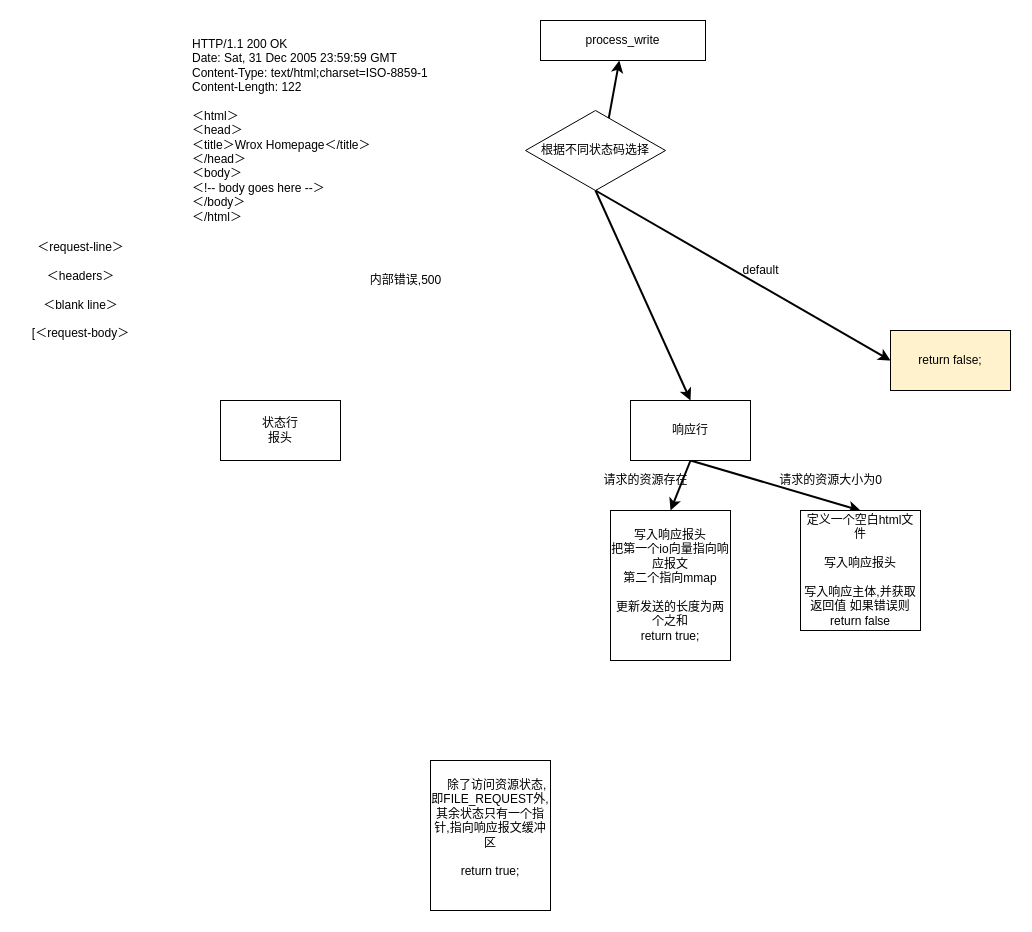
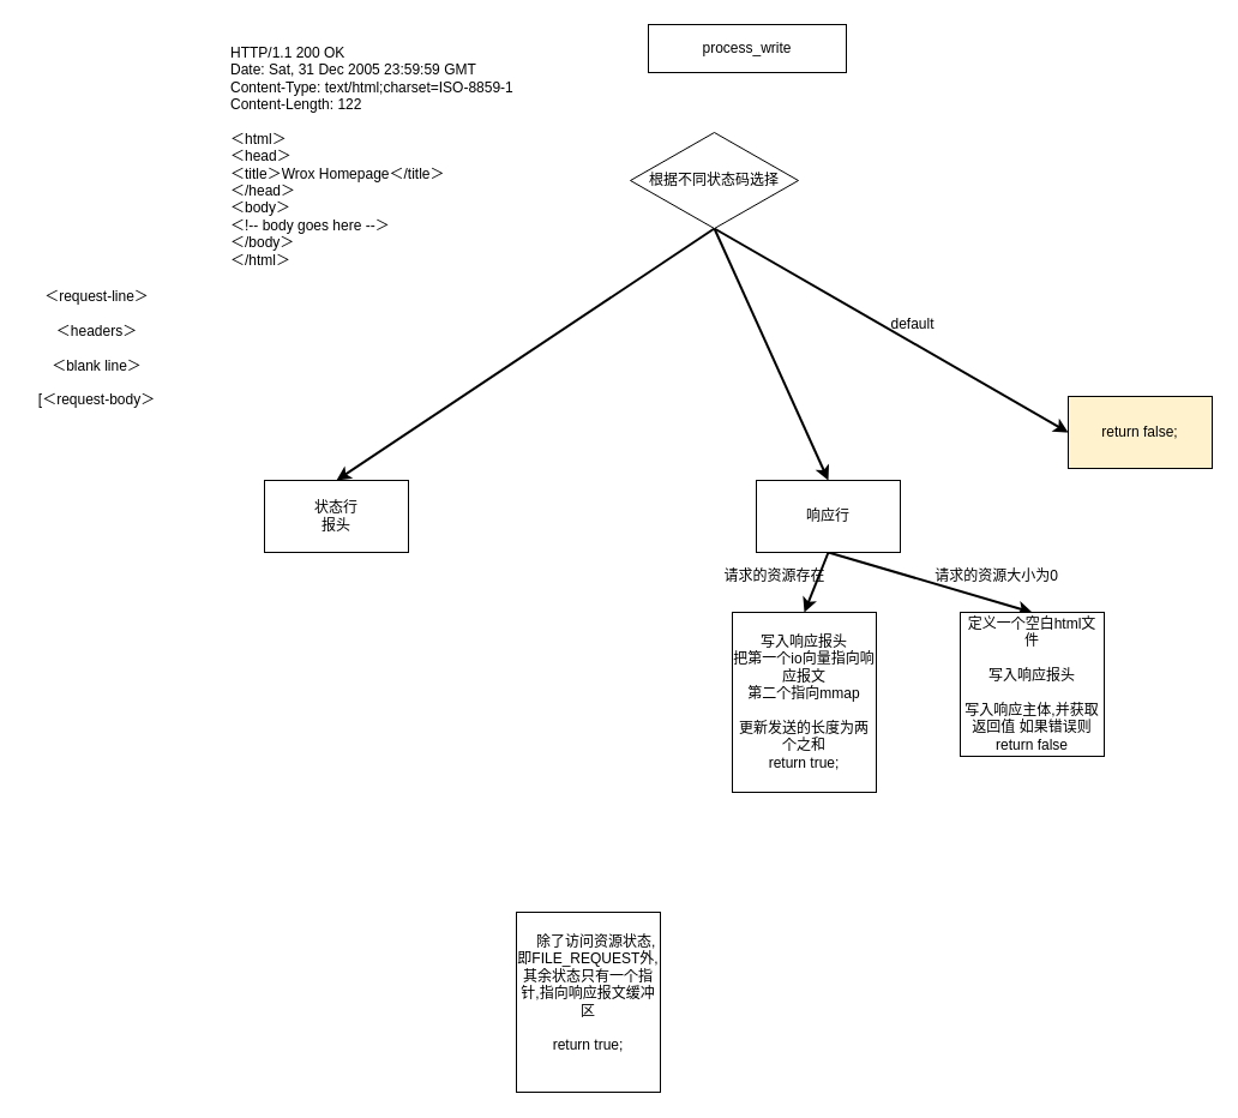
  <mxCell id="0" />
  <mxCell id="1" parent="0" />
  <mxCell id="2" value="process_write" style="whiteSpace=wrap;html=1;" parent="1" vertex="1"><mxGeometry x="540" y="20" width="165" height="40" as="geometry" /></mxCell>
- <mxCell id="3" style="edgeStyle=none;html=1;exitX=0.5;exitY=1;exitDx=0;exitDy=0;fontColor=#000000;strokeColor=#000000;strokeWidth=2;" parent="1" source="6" target="2" edge="1"><mxGeometry relative="1" as="geometry" /></mxCell>
+ <mxCell id="3" style="edgeStyle=none;html=1;exitX=0.5;exitY=1;exitDx=0;exitDy=0;entryX=0.5;entryY=0;entryDx=0;entryDy=0;fontColor=#000000;strokeColor=#000000;strokeWidth=2;" parent="1" source="6" target="7" edge="1"><mxGeometry relative="1" as="geometry" /></mxCell>
  <mxCell id="4" style="edgeStyle=none;html=1;exitX=0.5;exitY=1;exitDx=0;exitDy=0;entryX=0.5;entryY=0;entryDx=0;entryDy=0;fontColor=#000000;strokeColor=#000000;strokeWidth=2;" parent="1" source="6" target="15" edge="1"><mxGeometry relative="1" as="geometry" /></mxCell>
  <mxCell id="5" style="edgeStyle=none;html=1;exitX=0.5;exitY=1;exitDx=0;exitDy=0;entryX=0;entryY=0.5;entryDx=0;entryDy=0;fontColor=#000000;strokeColor=#000000;strokeWidth=2;" parent="1" source="6" target="20" edge="1"><mxGeometry relative="1" as="geometry" /></mxCell>
  <mxCell id="6" value="根据不同状态码选择" style="rhombus;whiteSpace=wrap;html=1;" parent="1" vertex="1"><mxGeometry x="525" y="110" width="140" height="80" as="geometry" /></mxCell>
  <mxCell id="7" value="状态行&lt;br&gt;报头&lt;br&gt;" style="whiteSpace=wrap;html=1;" parent="1" vertex="1"><mxGeometry x="220" y="400" width="120" height="60" as="geometry" /></mxCell>
- <mxCell id="8" value="&lt;font color=&quot;#000000&quot;&gt;内部错误,500&lt;/font&gt;" style="text;html=1;align=center;verticalAlign=middle;resizable=0;points=[];autosize=1;strokeColor=none;fillColor=none;" parent="1" vertex="1"><mxGeometry x="360" y="270" width="90" height="20" as="geometry" /></mxCell>
  <mxCell id="9" value="&lt;span style=&quot;color: rgba(0 , 0 , 0 , 0) ; font-family: monospace ; font-size: 0px&quot;&gt;%3CmxGraphModel%3E%3Croot%3E%3CmxCell%20id%3D%220%22%2F%3E%3CmxCell%20id%3D%221%22%20parent%3D%220%22%2F%3E%3CmxCell%20id%3D%222%22%20value%3D%22%26lt%3Bfont%20color%3D%26quot%3B%23000000%26quot%3B%26gt%3B%E5%86%85%E9%83%A8%E9%94%99%E8%AF%AF%2C500%26lt%3B%2Ffont%26gt%3B%22%20style%3D%22text%3Bhtml%3D1%3Balign%3Dcenter%3BverticalAlign%3Dmiddle%3Bresizable%3D0%3Bpoints%3D%5B%5D%3Bautosize%3D1%3BstrokeColor%3Dnone%3BfillColor%3Dnone%3B%22%20vertex%3D%221%22%20parent%3D%221%22%3E%3CmxGeometry%20x%3D%22290%22%20y%3D%22290%22%20width%3D%2290%22%20height%3D%2220%22%20as%3D%22geometry%22%2F%3E%3C%2FmxCell%3E%3C%2Froot%3E%3C%2FmxGraphModel%3E&lt;/span&gt;" style="text;html=1;align=center;verticalAlign=middle;resizable=0;points=[];autosize=1;strokeColor=none;fillColor=none;" parent="1" vertex="1"><mxGeometry x="255" y="70" width="20" height="20" as="geometry" /></mxCell>
  <mxCell id="10" value="&lt;span style=&quot;color: rgba(0 , 0 , 0 , 0) ; font-family: monospace ; font-size: 0px&quot;&gt;%3CmxGraphModel%3E%3Croot%3E%3CmxCell%20id%3D%220%22%2F%3E%3CmxCell%20id%3D%221%22%20parent%3D%220%22%2F%3E%3CmxCell%20id%3D%222%22%20value%3D%22%26lt%3Bfont%20color%3D%26quot%3B%23000000%26quot%3B%26gt%3B%E5%86%85%E9%83%A8%E9%94%99%E8%AF%AF%2C500%26lt%3B%2Ffont%26gt%3B%22%20style%3D%22text%3Bhtml%3D1%3Balign%3Dcenter%3BverticalAlign%3Dmiddle%3Bresizable%3D0%3Bpoints%3D%5B%5D%3Bautosize%3D1%3BstrokeColor%3Dnone%3BfillColor%3Dnone%3B%22%20vertex%3D%221%22%20parent%3D%221%22%3E%3CmxGeometry%20x%3D%22290%22%20y%3D%22290%22%20width%3D%2290%22%20height%3D%2220%22%20as%3D%22geometry%22%2F%3E%3C%2FmxCell%3E%3C%2Froot%3E%3C%2FmxGraphModel%3E&lt;/span&gt;" style="text;html=1;align=center;verticalAlign=middle;resizable=0;points=[];autosize=1;strokeColor=none;fillColor=none;" parent="1" vertex="1"><mxGeometry x="270" y="60" width="20" height="20" as="geometry" /></mxCell>
  <mxCell id="11" value="&lt;div&gt;HTTP/1.1 200 OK&lt;/div&gt;&lt;div&gt;Date: Sat, 31 Dec 2005 23:59:59 GMT&lt;/div&gt;&lt;div&gt;Content-Type: text/html;charset=ISO-8859-1&lt;/div&gt;&lt;div&gt;Content-Length: 122&lt;/div&gt;&lt;div&gt;&lt;br&gt;&lt;/div&gt;&lt;div&gt;＜html＞&lt;/div&gt;&lt;div&gt;＜head＞&lt;/div&gt;&lt;div&gt;＜title＞Wrox Homepage＜/title＞&lt;/div&gt;&lt;div&gt;＜/head＞&lt;/div&gt;&lt;div&gt;＜body＞&lt;/div&gt;&lt;div&gt;＜!-- body goes here --＞&lt;/div&gt;&lt;div&gt;＜/body＞&lt;/div&gt;&lt;div&gt;＜/html＞&lt;/div&gt;" style="text;html=1;align=left;verticalAlign=middle;resizable=0;points=[];autosize=1;strokeColor=none;fillColor=none;fontColor=#000000;" parent="1" vertex="1"><mxGeometry x="190" y="40" width="260" height="180" as="geometry" /></mxCell>
  <mxCell id="12" value="＜request-line＞&lt;br&gt;&lt;br&gt;＜headers＞&lt;br&gt;&lt;br&gt;＜blank line＞&lt;br&gt;&lt;br&gt;[＜request-body＞" style="text;html=1;align=center;verticalAlign=middle;resizable=0;points=[];autosize=1;strokeColor=none;fillColor=none;fontColor=#000000;" parent="1" vertex="1"><mxGeometry x="20" y="240" width="120" height="100" as="geometry" /></mxCell>
  <mxCell id="13" style="edgeStyle=none;html=1;exitX=0.5;exitY=1;exitDx=0;exitDy=0;entryX=0.5;entryY=0;entryDx=0;entryDy=0;fontColor=#000000;strokeColor=#000000;strokeWidth=2;" parent="1" source="15" target="16" edge="1"><mxGeometry relative="1" as="geometry" /></mxCell>
  <mxCell id="14" style="edgeStyle=none;html=1;exitX=0.5;exitY=1;exitDx=0;exitDy=0;entryX=0.5;entryY=0;entryDx=0;entryDy=0;fontColor=#000000;strokeColor=#000000;strokeWidth=2;" parent="1" source="15" target="17" edge="1"><mxGeometry relative="1" as="geometry" /></mxCell>
  <mxCell id="15" value="响应行" style="whiteSpace=wrap;html=1;" parent="1" vertex="1"><mxGeometry x="630" y="400" width="120" height="60" as="geometry" /></mxCell>
  <mxCell id="16" value="写入响应报头&lt;br&gt;把第一个io向量指向响应报文&lt;br&gt;第二个指向mmap&lt;br&gt;&lt;br&gt;更新发送的长度为两个之和&lt;br&gt;return true;" style="whiteSpace=wrap;html=1;" parent="1" vertex="1"><mxGeometry x="610" y="510" width="120" height="150" as="geometry" /></mxCell>
  <mxCell id="17" value="定义一个空白html文件&lt;br&gt;&lt;br&gt;写入响应报头&lt;br&gt;&lt;br&gt;写入响应主体,并获取返回值 如果错误则return false" style="whiteSpace=wrap;html=1;" parent="1" vertex="1"><mxGeometry x="800" y="510" width="120" height="120" as="geometry" /></mxCell>
  <mxCell id="18" value="&lt;font color=&quot;#000000&quot;&gt;请求的资源存在&lt;/font&gt;" style="text;html=1;align=center;verticalAlign=middle;resizable=0;points=[];autosize=1;strokeColor=none;fillColor=none;" parent="1" vertex="1"><mxGeometry x="595" y="470" width="100" height="20" as="geometry" /></mxCell>
  <mxCell id="19" value="&lt;font color=&quot;#000000&quot;&gt;请求的资源大小为0&lt;/font&gt;" style="text;html=1;align=center;verticalAlign=middle;resizable=0;points=[];autosize=1;strokeColor=none;fillColor=none;" parent="1" vertex="1"><mxGeometry x="770" y="470" width="120" height="20" as="geometry" /></mxCell>
  <mxCell id="20" value="return false;" style="whiteSpace=wrap;html=1;fillColor=#fff2cc;" parent="1" vertex="1"><mxGeometry x="890" y="330" width="120" height="60" as="geometry" /></mxCell>
  <mxCell id="21" value="&lt;font color=&quot;#000000&quot;&gt;default&lt;/font&gt;" style="text;html=1;align=center;verticalAlign=middle;resizable=0;points=[];autosize=1;strokeColor=none;fillColor=none;" parent="1" vertex="1"><mxGeometry x="730" y="260" width="60" height="20" as="geometry" /></mxCell>
  <mxCell id="22" value="&lt;div&gt;&amp;nbsp; &amp;nbsp; 除了访问资源状态,即FILE_REQUEST外,其余状态只有一个指针,指向响应报文缓冲区&lt;/div&gt;&lt;div&gt;&lt;br&gt;&lt;/div&gt;&lt;div&gt;return true;&lt;/div&gt;&lt;div&gt;&lt;br&gt;&lt;/div&gt;" style="whiteSpace=wrap;html=1;" parent="1" vertex="1"><mxGeometry x="430" y="760" width="120" height="150" as="geometry" /></mxCell>
